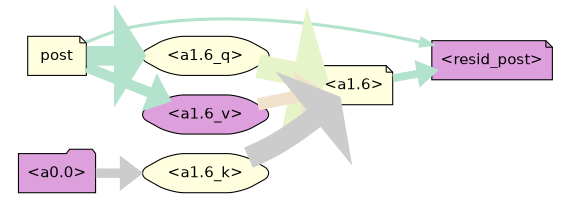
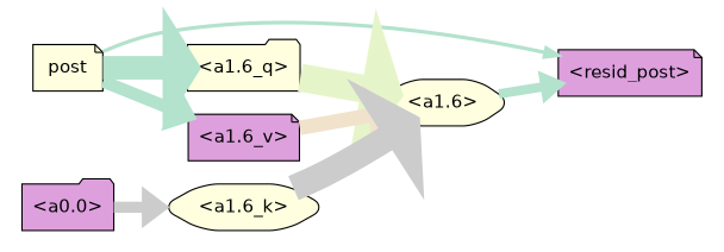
  strict digraph {
    rankdir=LR
    splines=true
    node [color=black fillcolor=lightyellow fontname=Helvetica shape=note style="filled, rounded"]
    edge [color="#b3e2cd"]
    "<resid_post>" [fillcolor=plum]
-   "<a1.6>"
+   "<a1.6>" [shape=hexagon]
    n3 [label=post]
-   "<a1.6_q>" [shape=hexagon]
-   "<a1.6_v>" [fillcolor=plum shape=hexagon]
+   "<a1.6_q>" [shape=folder]
+   "<a1.6_v>" [fillcolor=plum]
    "<a1.6_k>" [shape=hexagon]
    "<a0.0>" [fillcolor=plum shape=folder]
    "<a1.6>" -> "<resid_post>" [penwidth=7.245298147201538]
    n3 -> "<resid_post>" [penwidth=2.896503448486328]
    n3 -> "<a1.6_q>" [penwidth=18.218334197998047]
    n3 -> "<a1.6_v>" [penwidth=9.637654781341553]
    "<a1.6_q>" -> "<a1.6>" [color="#e6f5c9" penwidth=21.695740699768066]
    "<a1.6_v>" -> "<a1.6>" [color="#f1e2cc" penwidth=11.330328941345215]
    "<a1.6_k>" -> "<a1.6>" [color="#cccccc" penwidth=20.15286922454834]
    "<a0.0>" -> "<a1.6_k>" [color="#cccccc" penwidth=8.66813039779663]
  }
